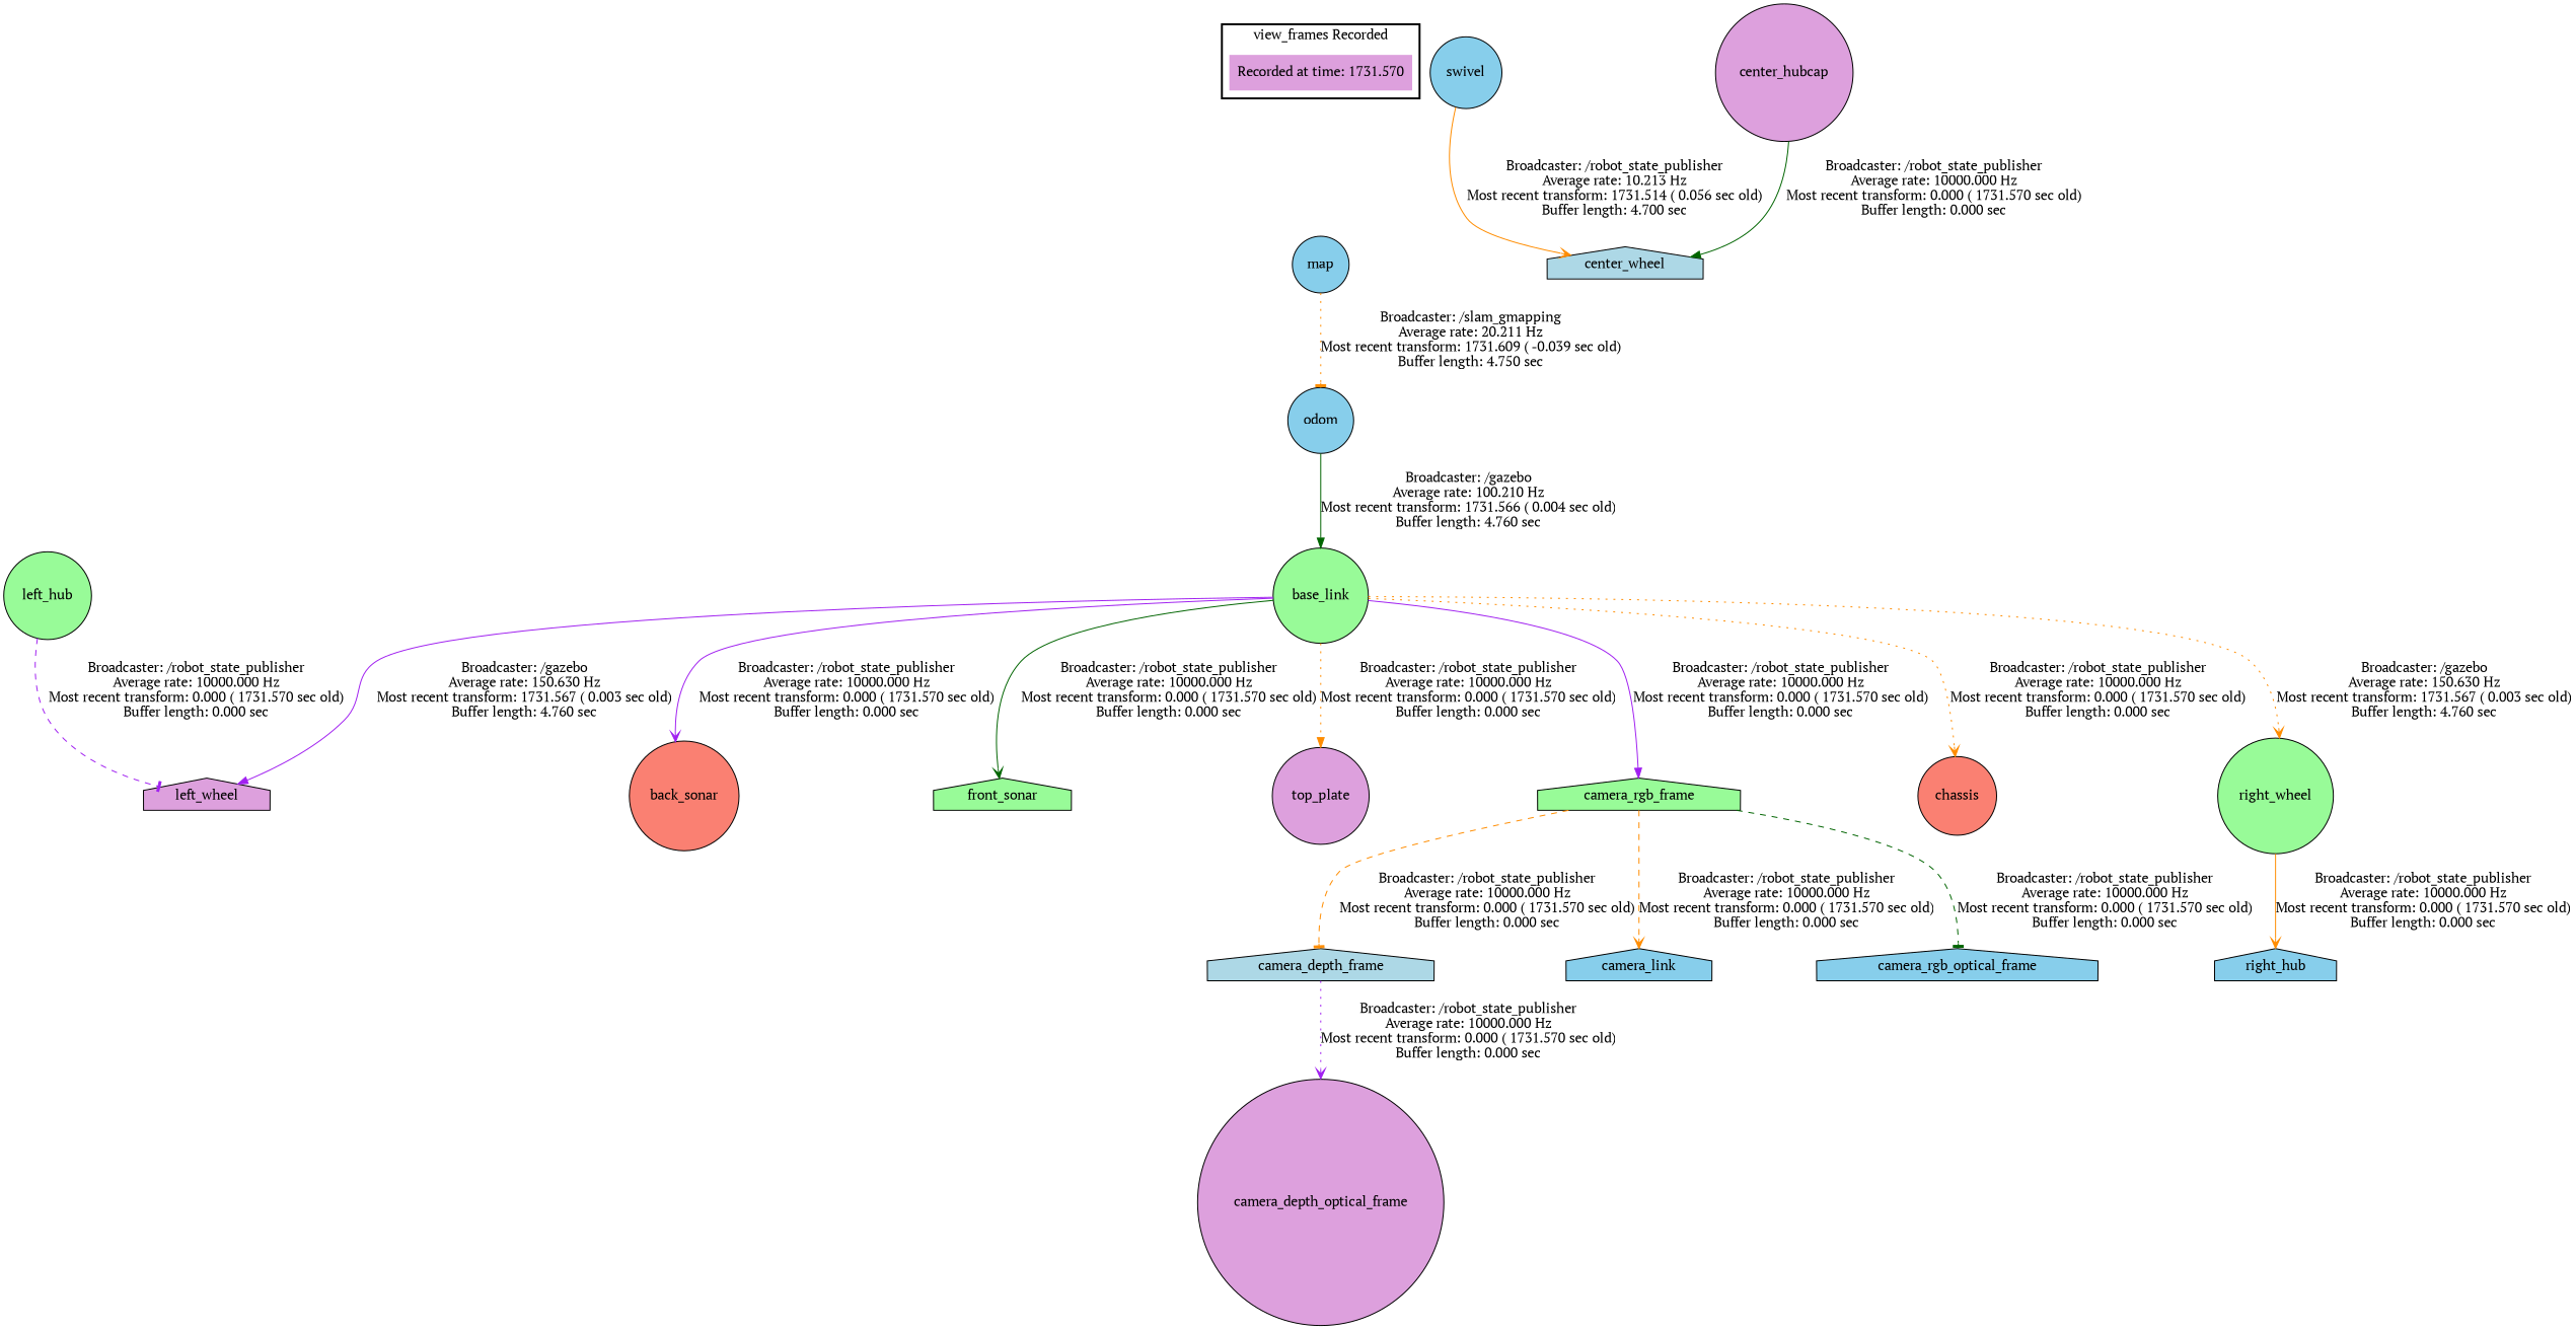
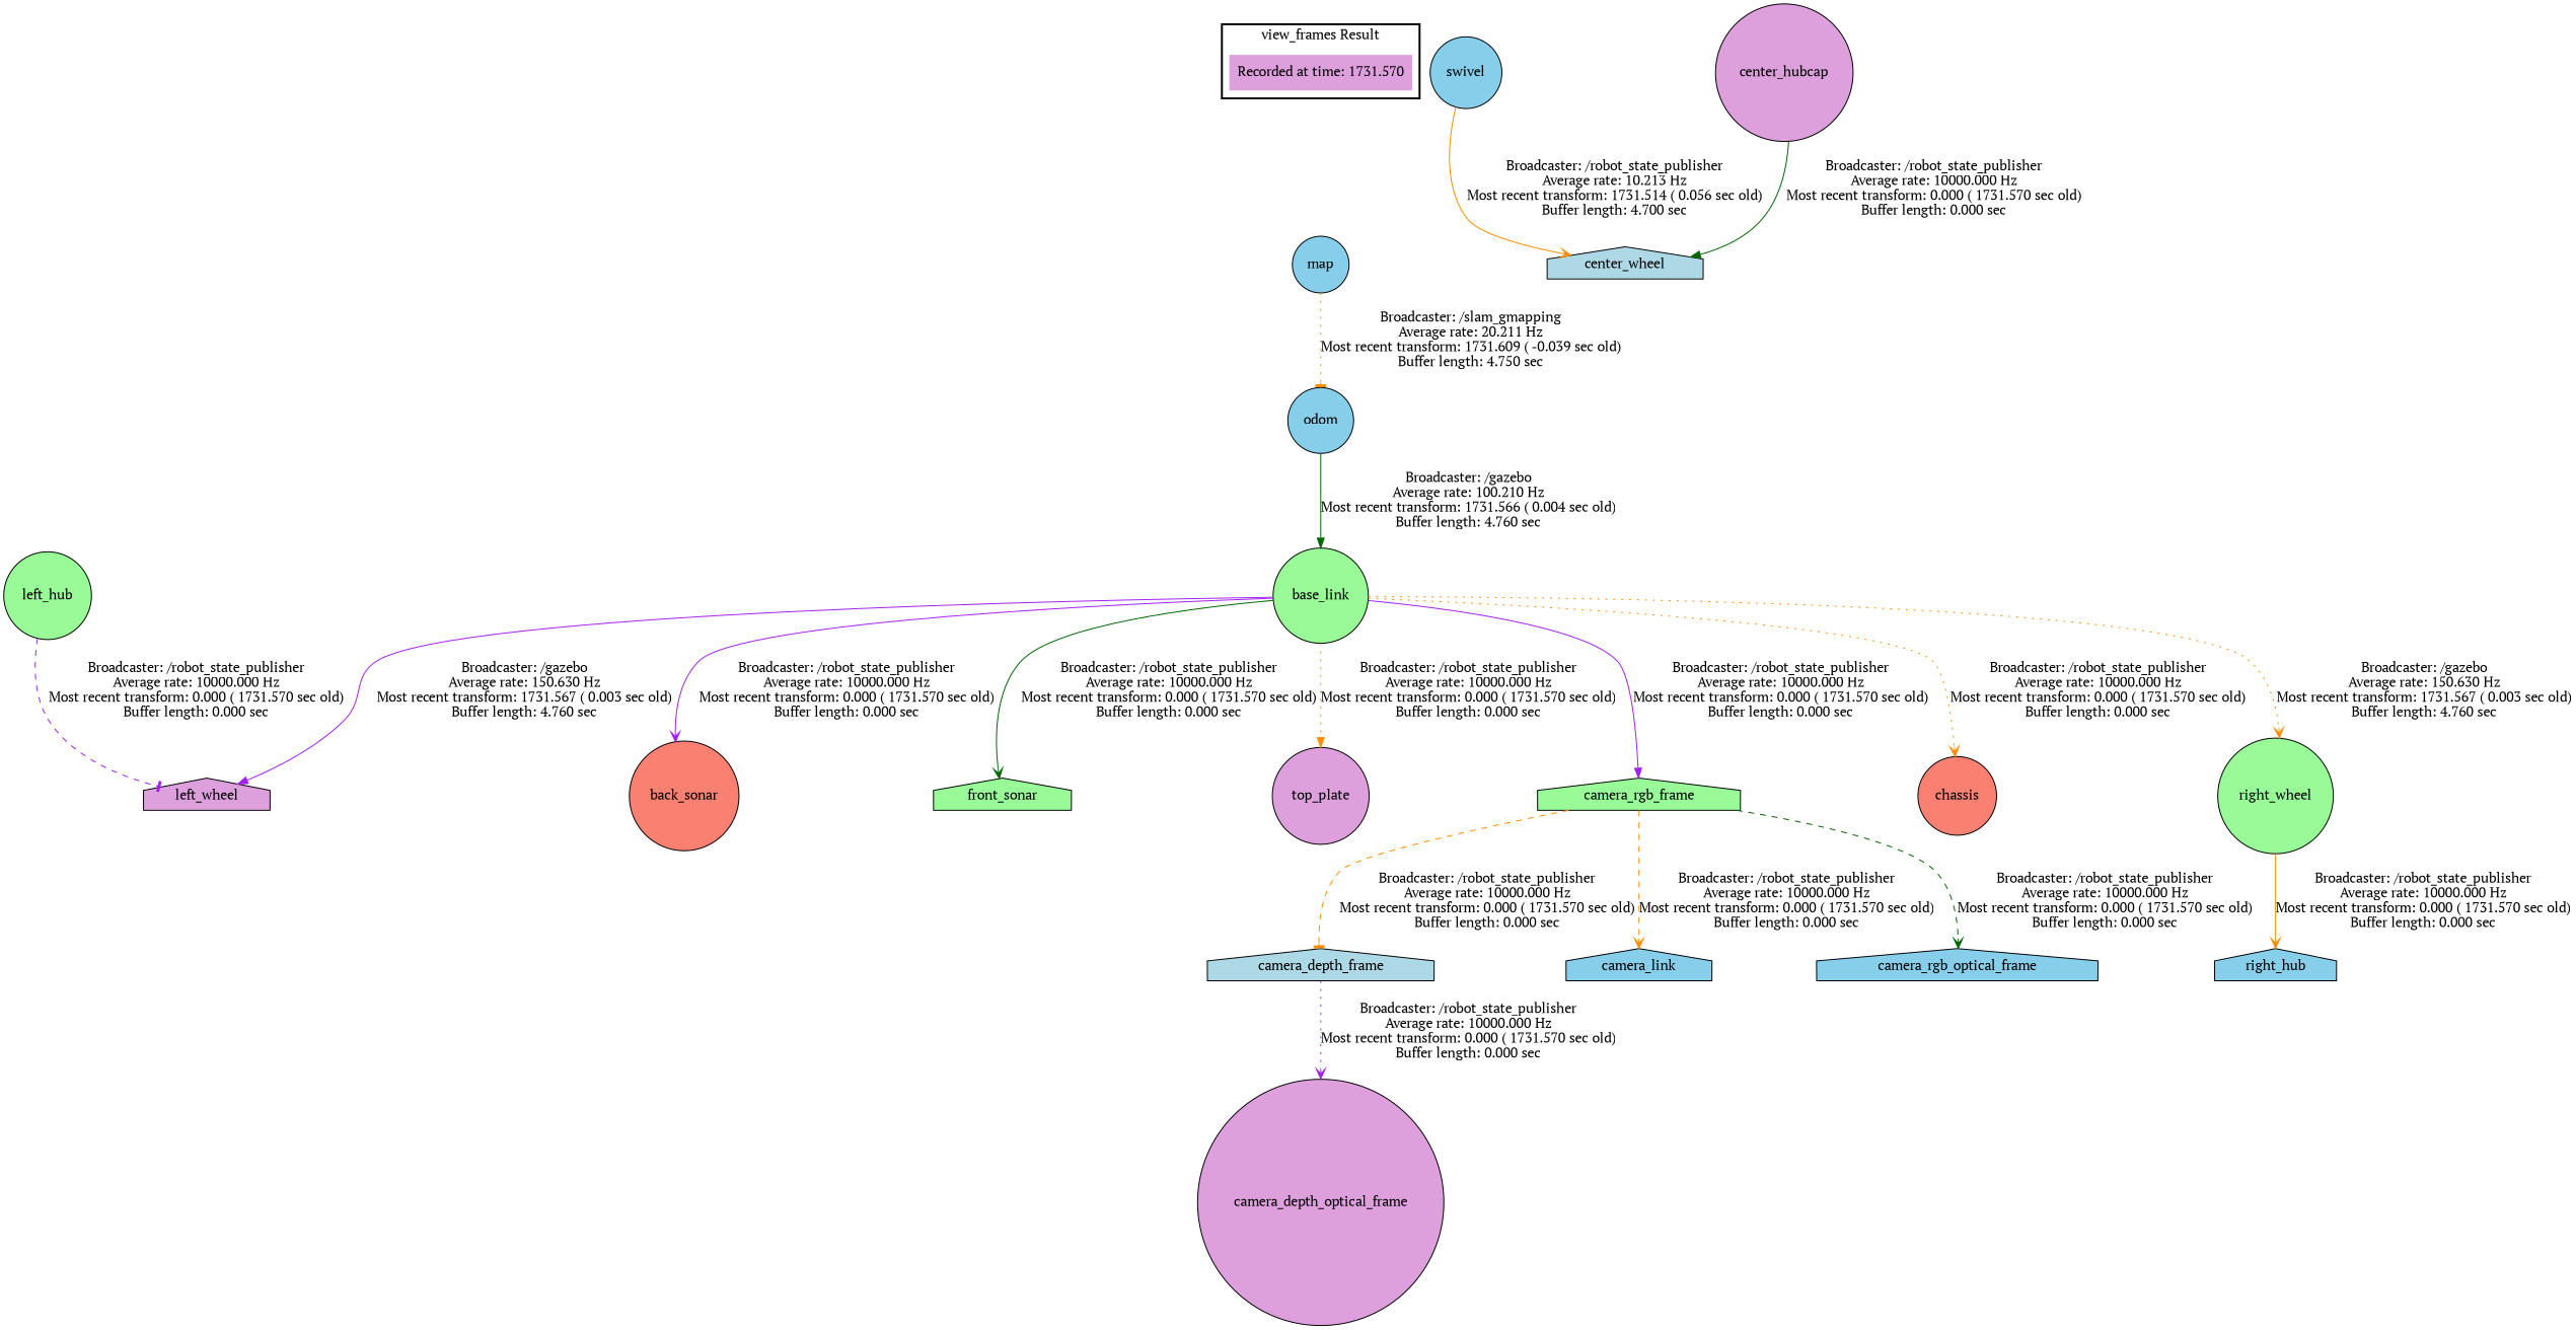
  digraph {
    fontname="PT Serif"
    node [fillcolor=skyblue fontname="PT Serif" shape=circle style=filled]
    edge [fontname="PT Serif" style=solid arrowhead=vee color=darkorange]
    "Recorded at time: 1731.570" [fillcolor=plum shape=plaintext]
    map
    base_link [fillcolor=palegreen]
    odom
    right_wheel [fillcolor=palegreen]
    left_wheel [fillcolor=plum shape=house]
    back_sonar [fillcolor=salmon]
    front_sonar [fillcolor=palegreen shape=house]
    top_plate [fillcolor=plum]
    camera_rgb_frame [fillcolor=palegreen shape=house]
    chassis [fillcolor=salmon]
    right_hub [shape=house]
    camera_depth_frame [fillcolor=lightblue shape=house]
    camera_link [shape=house]
    camera_rgb_optical_frame [shape=house]
    center_wheel [fillcolor=lightblue shape=house]
    swivel
    left_hub [fillcolor=palegreen]
    camera_depth_optical_frame [fillcolor=plum]
    center_hubcap [fillcolor=plum]
    subgraph cluster_1 {
      color=black
-     label="view_frames Recorded"
+     label="view_frames Result"
      style=bold
      "Recorded at time: 1731.570"
    }
    "Recorded at time: 1731.570" -> map [style=invis arrowhead="" color=""]
    map -> odom [arrowhead=tee label="Broadcaster: /slam_gmapping\nAverage rate: 20.211 Hz\nMost recent transform: 1731.609 ( -0.039 sec old)\nBuffer length: 4.750 sec\n" style=dotted]
    base_link -> right_wheel [label="Broadcaster: /gazebo\nAverage rate: 150.630 Hz\nMost recent transform: 1731.567 ( 0.003 sec old)\nBuffer length: 4.760 sec\n" style=dotted]
    base_link -> left_wheel [arrowhead=normal color=purple label="Broadcaster: /gazebo\nAverage rate: 150.630 Hz\nMost recent transform: 1731.567 ( 0.003 sec old)\nBuffer length: 4.760 sec\n"]
    base_link -> back_sonar [color=purple label="Broadcaster: /robot_state_publisher\nAverage rate: 10000.000 Hz\nMost recent transform: 0.000 ( 1731.570 sec old)\nBuffer length: 0.000 sec\n"]
    base_link -> front_sonar [color=darkgreen label="Broadcaster: /robot_state_publisher\nAverage rate: 10000.000 Hz\nMost recent transform: 0.000 ( 1731.570 sec old)\nBuffer length: 0.000 sec\n"]
    base_link -> top_plate [arrowhead=normal label="Broadcaster: /robot_state_publisher\nAverage rate: 10000.000 Hz\nMost recent transform: 0.000 ( 1731.570 sec old)\nBuffer length: 0.000 sec\n" style=dotted]
    base_link -> camera_rgb_frame [arrowhead=normal color=purple label="Broadcaster: /robot_state_publisher\nAverage rate: 10000.000 Hz\nMost recent transform: 0.000 ( 1731.570 sec old)\nBuffer length: 0.000 sec\n"]
    base_link -> chassis [label="Broadcaster: /robot_state_publisher\nAverage rate: 10000.000 Hz\nMost recent transform: 0.000 ( 1731.570 sec old)\nBuffer length: 0.000 sec\n" style=dotted]
    odom -> base_link [arrowhead=normal color=darkgreen label="Broadcaster: /gazebo\nAverage rate: 100.210 Hz\nMost recent transform: 1731.566 ( 0.004 sec old)\nBuffer length: 4.760 sec\n"]
    right_wheel -> right_hub [label="Broadcaster: /robot_state_publisher\nAverage rate: 10000.000 Hz\nMost recent transform: 0.000 ( 1731.570 sec old)\nBuffer length: 0.000 sec\n"]
    camera_rgb_frame -> camera_depth_frame [arrowhead=tee label="Broadcaster: /robot_state_publisher\nAverage rate: 10000.000 Hz\nMost recent transform: 0.000 ( 1731.570 sec old)\nBuffer length: 0.000 sec\n" style=dashed]
    camera_rgb_frame -> camera_link [label="Broadcaster: /robot_state_publisher\nAverage rate: 10000.000 Hz\nMost recent transform: 0.000 ( 1731.570 sec old)\nBuffer length: 0.000 sec\n" style=dashed]
-   camera_rgb_frame -> camera_rgb_optical_frame [arrowhead=tee color=darkgreen label="Broadcaster: /robot_state_publisher\nAverage rate: 10000.000 Hz\nMost recent transform: 0.000 ( 1731.570 sec old)\nBuffer length: 0.000 sec\n" style=dashed]
+   camera_rgb_frame -> camera_rgb_optical_frame [color=darkgreen label="Broadcaster: /robot_state_publisher\nAverage rate: 10000.000 Hz\nMost recent transform: 0.000 ( 1731.570 sec old)\nBuffer length: 0.000 sec\n" style=dashed]
    camera_depth_frame -> camera_depth_optical_frame [color=purple label="Broadcaster: /robot_state_publisher\nAverage rate: 10000.000 Hz\nMost recent transform: 0.000 ( 1731.570 sec old)\nBuffer length: 0.000 sec\n" style=dotted]
    swivel -> center_wheel [label="Broadcaster: /robot_state_publisher\nAverage rate: 10.213 Hz\nMost recent transform: 1731.514 ( 0.056 sec old)\nBuffer length: 4.700 sec\n"]
    left_hub -> left_wheel [arrowhead=tee color=purple label="Broadcaster: /robot_state_publisher\nAverage rate: 10000.000 Hz\nMost recent transform: 0.000 ( 1731.570 sec old)\nBuffer length: 0.000 sec\n" style=dashed]
    center_hubcap -> center_wheel [arrowhead=normal color=darkgreen label="Broadcaster: /robot_state_publisher\nAverage rate: 10000.000 Hz\nMost recent transform: 0.000 ( 1731.570 sec old)\nBuffer length: 0.000 sec\n"]
  }
